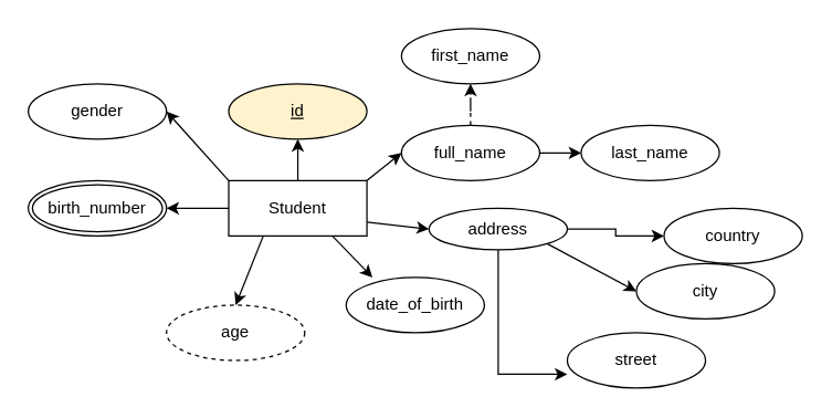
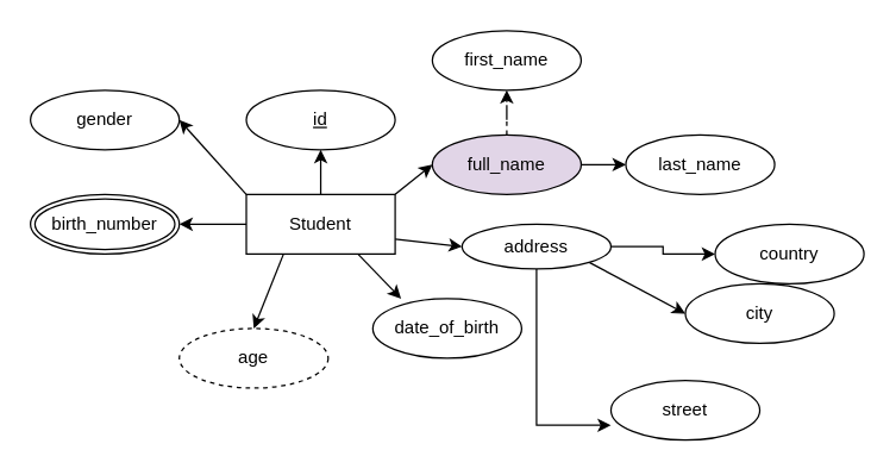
  <mxCell id="0" />
  <mxCell id="1" parent="0" />
- <mxCell id="2" value="id" style="ellipse;whiteSpace=wrap;html=1;align=center;fontStyle=4;shadow=0;fillColor=#fff2cc;" vertex="1" parent="1"><mxGeometry x="165" y="60" width="100" height="40" as="geometry" /></mxCell>
+ <mxCell id="2" value="id" style="ellipse;whiteSpace=wrap;html=1;align=center;fontStyle=4;shadow=0;" vertex="1" parent="1"><mxGeometry x="165" y="60" width="100" height="40" as="geometry" /></mxCell>
  <mxCell id="3" style="edgeStyle=orthogonalEdgeStyle;rounded=0;orthogonalLoop=1;jettySize=auto;html=1;dashed=1;" edge="1" parent="1" source="5" target="6"><mxGeometry relative="1" as="geometry"><mxPoint x="430" y="90" as="targetPoint" /></mxGeometry></mxCell>
  <mxCell id="4" style="edgeStyle=orthogonalEdgeStyle;rounded=0;orthogonalLoop=1;jettySize=auto;html=1;entryX=0;entryY=0.5;entryDx=0;entryDy=0;" edge="1" parent="1" source="5" target="7"><mxGeometry relative="1" as="geometry" /></mxCell>
- <mxCell id="5" value="full_name" style="ellipse;whiteSpace=wrap;html=1;align=center;shadow=0;" vertex="1" parent="1"><mxGeometry x="290" y="90" width="100" height="40" as="geometry" /></mxCell>
+ <mxCell id="5" value="full_name" style="ellipse;whiteSpace=wrap;html=1;align=center;shadow=0;fillColor=#e1d5e7;" vertex="1" parent="1"><mxGeometry x="290" y="90" width="100" height="40" as="geometry" /></mxCell>
  <mxCell id="6" value="first_name" style="ellipse;whiteSpace=wrap;html=1;align=center;shadow=0;" vertex="1" parent="1"><mxGeometry x="290" width="100" height="40" as="geometry" y="20" /></mxCell>
  <mxCell id="7" value="last_name" style="ellipse;whiteSpace=wrap;html=1;align=center;shadow=0;" vertex="1" parent="1"><mxGeometry x="420" y="90" width="100" height="40" as="geometry" /></mxCell>
  <mxCell id="8" value="date_of_birth" style="ellipse;whiteSpace=wrap;html=1;align=center;shadow=0;" vertex="1" parent="1"><mxGeometry x="250" y="200" width="100" height="40" as="geometry" /></mxCell>
  <mxCell id="9" value="age" style="ellipse;whiteSpace=wrap;html=1;align=center;dashed=1;shadow=0;" vertex="1" parent="1"><mxGeometry x="120" y="220" width="100" height="40" as="geometry" /></mxCell>
  <mxCell id="10" value="" style="edgeStyle=orthogonalEdgeStyle;rounded=0;orthogonalLoop=1;jettySize=auto;html=1;" edge="1" parent="1" source="17" target="2"><mxGeometry relative="1" as="geometry" /></mxCell>
  <mxCell id="11" style="edgeStyle=orthogonalEdgeStyle;rounded=0;orthogonalLoop=1;jettySize=auto;html=1;entryX=1;entryY=0.5;entryDx=0;entryDy=0;" edge="1" parent="1" source="17" target="18"><mxGeometry relative="1" as="geometry" /></mxCell>
  <mxCell id="12" style="rounded=0;orthogonalLoop=1;jettySize=auto;html=1;exitX=0;exitY=0;exitDx=0;exitDy=0;entryX=1;entryY=0.5;entryDx=0;entryDy=0;" edge="1" parent="1" source="17" target="19"><mxGeometry relative="1" as="geometry" /></mxCell>
  <mxCell id="13" style="edgeStyle=none;rounded=0;orthogonalLoop=1;jettySize=auto;html=1;exitX=1;exitY=0;exitDx=0;exitDy=0;entryX=0;entryY=0.5;entryDx=0;entryDy=0;" edge="1" parent="1" source="17" target="5"><mxGeometry relative="1" as="geometry" /></mxCell>
  <mxCell id="14" style="edgeStyle=none;rounded=0;orthogonalLoop=1;jettySize=auto;html=1;exitX=1;exitY=0.75;exitDx=0;exitDy=0;entryX=0;entryY=0.5;entryDx=0;entryDy=0;" edge="1" parent="1" source="17" target="23"><mxGeometry relative="1" as="geometry" /></mxCell>
  <mxCell id="15" style="edgeStyle=none;rounded=0;orthogonalLoop=1;jettySize=auto;html=1;exitX=0.75;exitY=1;exitDx=0;exitDy=0;entryX=0.19;entryY=0;entryDx=0;entryDy=0;entryPerimeter=0;" edge="1" parent="1" source="17" target="8"><mxGeometry relative="1" as="geometry" /></mxCell>
  <mxCell id="16" style="edgeStyle=none;rounded=0;orthogonalLoop=1;jettySize=auto;html=1;exitX=0.25;exitY=1;exitDx=0;exitDy=0;entryX=0.5;entryY=0;entryDx=0;entryDy=0;" edge="1" parent="1" source="17" target="9"><mxGeometry relative="1" as="geometry" /></mxCell>
  <mxCell id="17" value="Student" style="whiteSpace=wrap;html=1;align=center;shadow=0;" vertex="1" parent="1"><mxGeometry x="165" y="130" width="100" height="40" as="geometry" /></mxCell>
  <mxCell id="18" value="birth_number" style="ellipse;shape=doubleEllipse;margin=3;whiteSpace=wrap;html=1;align=center;shadow=0;" vertex="1" parent="1"><mxGeometry x="20" y="130" width="100" height="40" as="geometry" /></mxCell>
  <mxCell id="19" value="gender" style="ellipse;whiteSpace=wrap;html=1;align=center;shadow=0;" vertex="1" parent="1"><mxGeometry x="20" y="60" width="100" height="40" as="geometry" /></mxCell>
  <mxCell id="20" style="edgeStyle=orthogonalEdgeStyle;rounded=0;orthogonalLoop=1;jettySize=auto;html=1;entryX=0;entryY=0.5;entryDx=0;entryDy=0;" edge="1" parent="1" source="23" target="26"><mxGeometry relative="1" as="geometry" /></mxCell>
  <mxCell id="21" style="edgeStyle=orthogonalEdgeStyle;rounded=0;orthogonalLoop=1;jettySize=auto;html=1;entryX=0;entryY=0.75;entryDx=0;entryDy=0;entryPerimeter=0;" edge="1" parent="1" source="23" target="24"><mxGeometry relative="1" as="geometry" /></mxCell>
  <mxCell id="22" style="edgeStyle=none;rounded=0;orthogonalLoop=1;jettySize=auto;html=1;exitX=1;exitY=1;exitDx=0;exitDy=0;entryX=0;entryY=0.5;entryDx=0;entryDy=0;" edge="1" parent="1" source="23" target="25"><mxGeometry relative="1" as="geometry" /></mxCell>
  <mxCell id="23" value="address" style="ellipse;whiteSpace=wrap;html=1;align=center;shadow=0;" vertex="1" parent="1"><mxGeometry x="310" y="150" width="100" height="30" as="geometry" /></mxCell>
- <mxCell id="24" value="street" style="ellipse;whiteSpace=wrap;html=1;align=center;shadow=0;" vertex="1" parent="1"><mxGeometry x="410" y="240" width="100" height="40" as="geometry" /></mxCell>
+ <mxCell id="24" value="street" style="ellipse;whiteSpace=wrap;html=1;align=center;shadow=0;" vertex="1" parent="1"><mxGeometry x="410" y="255" width="100" height="40" as="geometry" /></mxCell>
  <mxCell id="25" value="city" style="ellipse;whiteSpace=wrap;html=1;align=center;shadow=0;" vertex="1" parent="1"><mxGeometry x="460" y="190" width="100" height="40" as="geometry" /></mxCell>
  <mxCell id="26" value="country" style="ellipse;whiteSpace=wrap;html=1;align=center;shadow=0;" vertex="1" parent="1"><mxGeometry x="480" y="150" width="100" height="40" as="geometry" /></mxCell>
